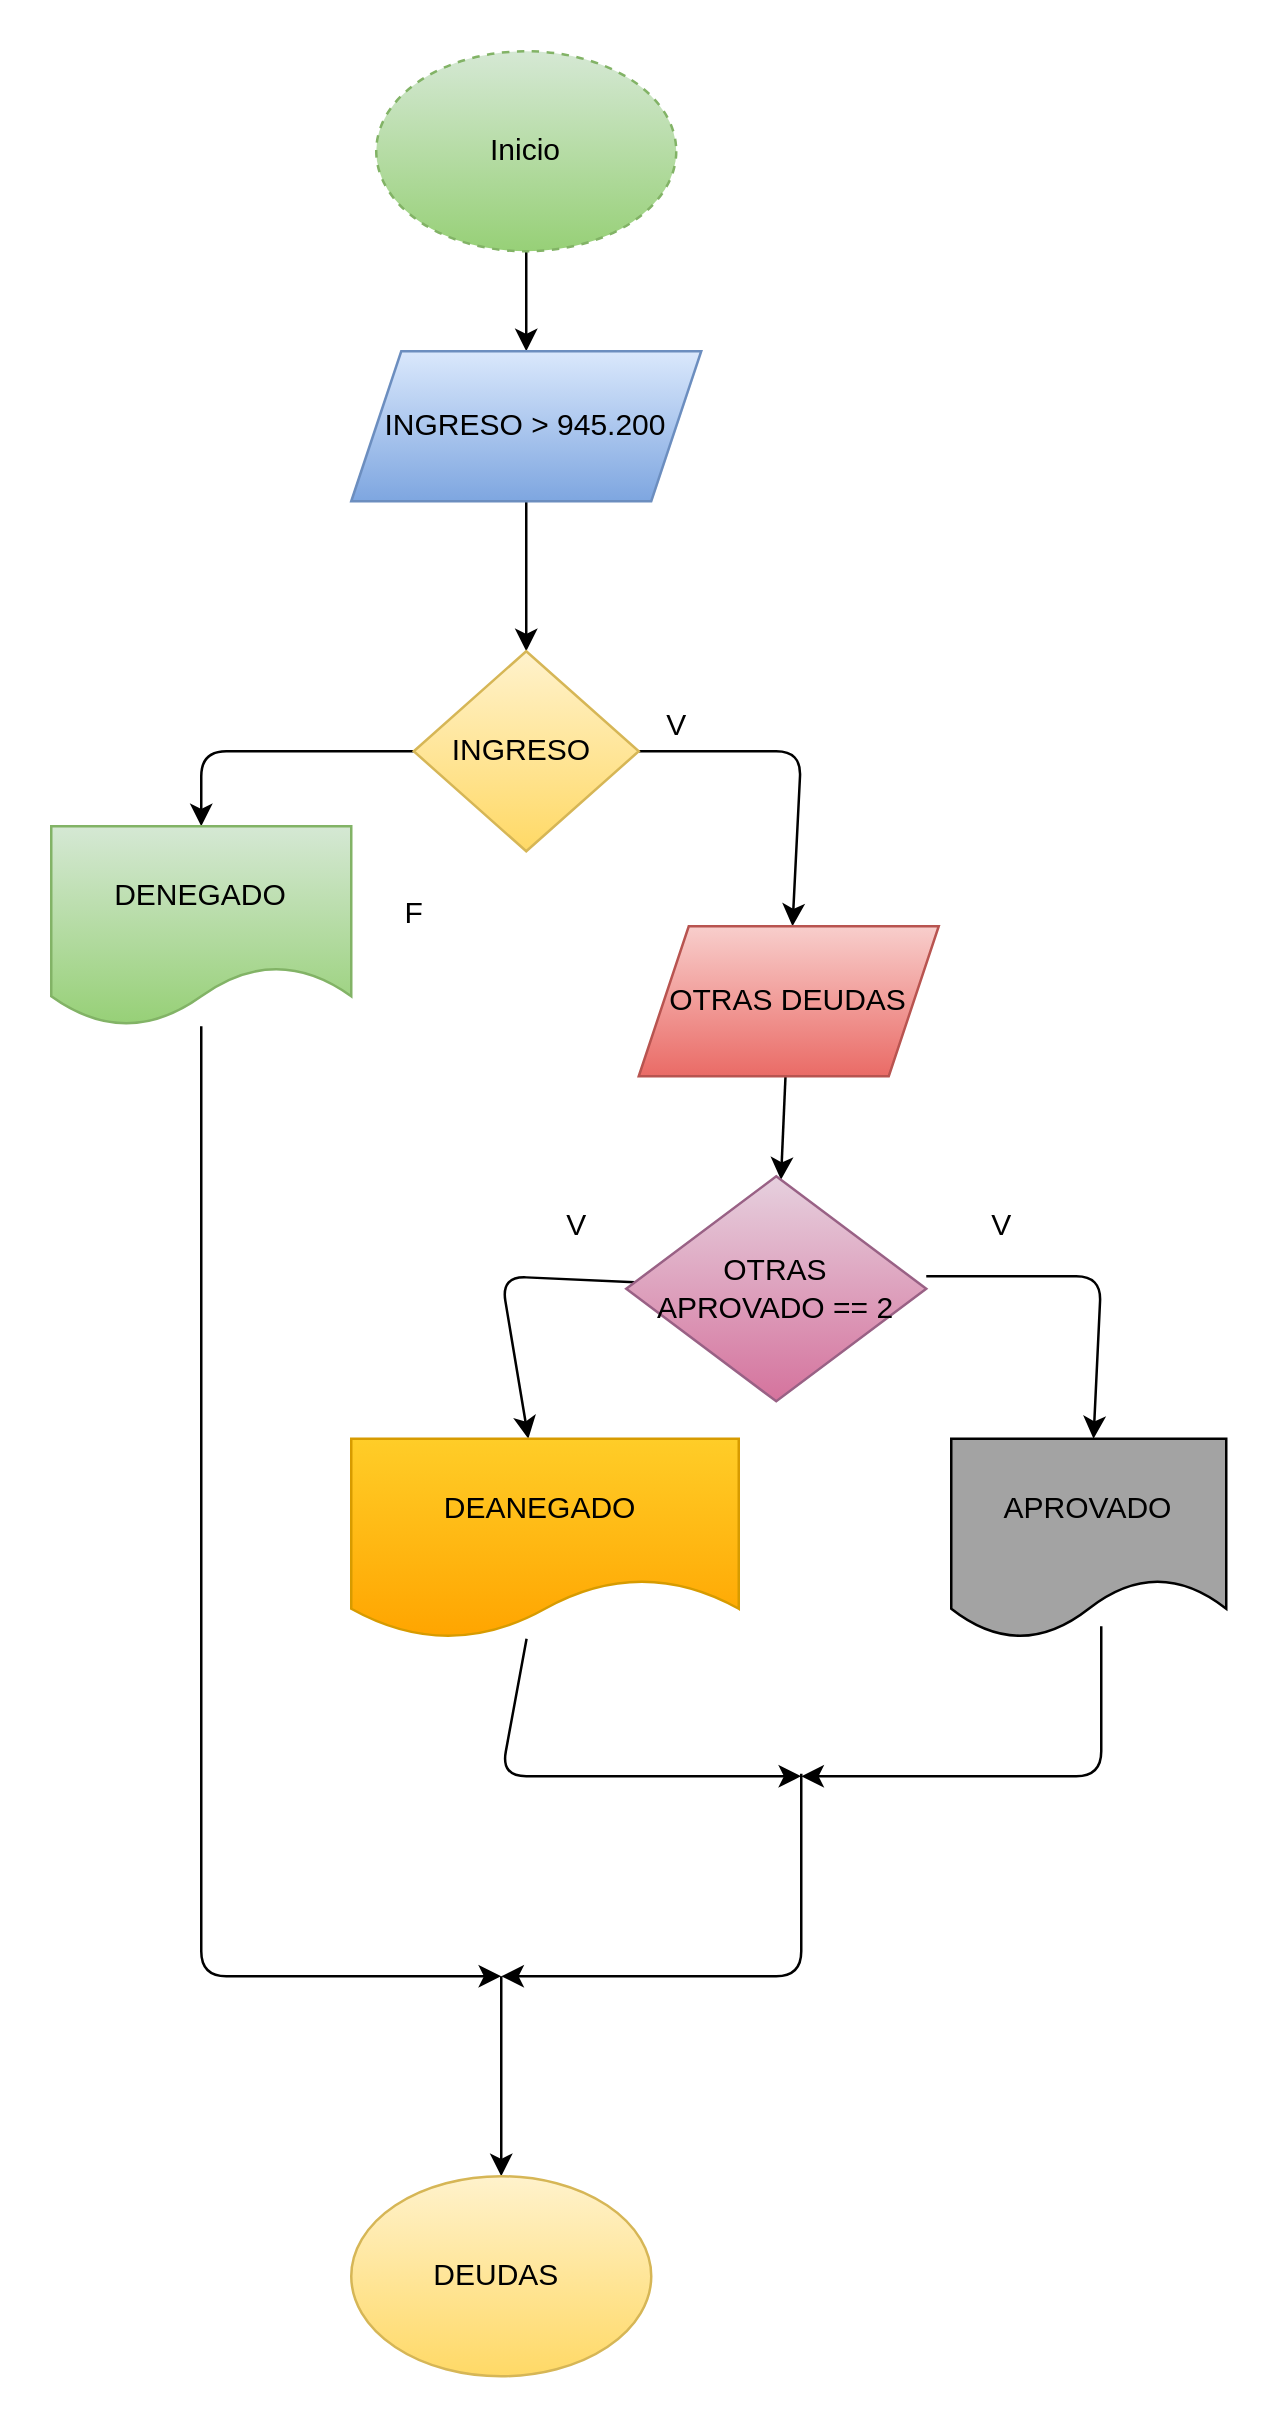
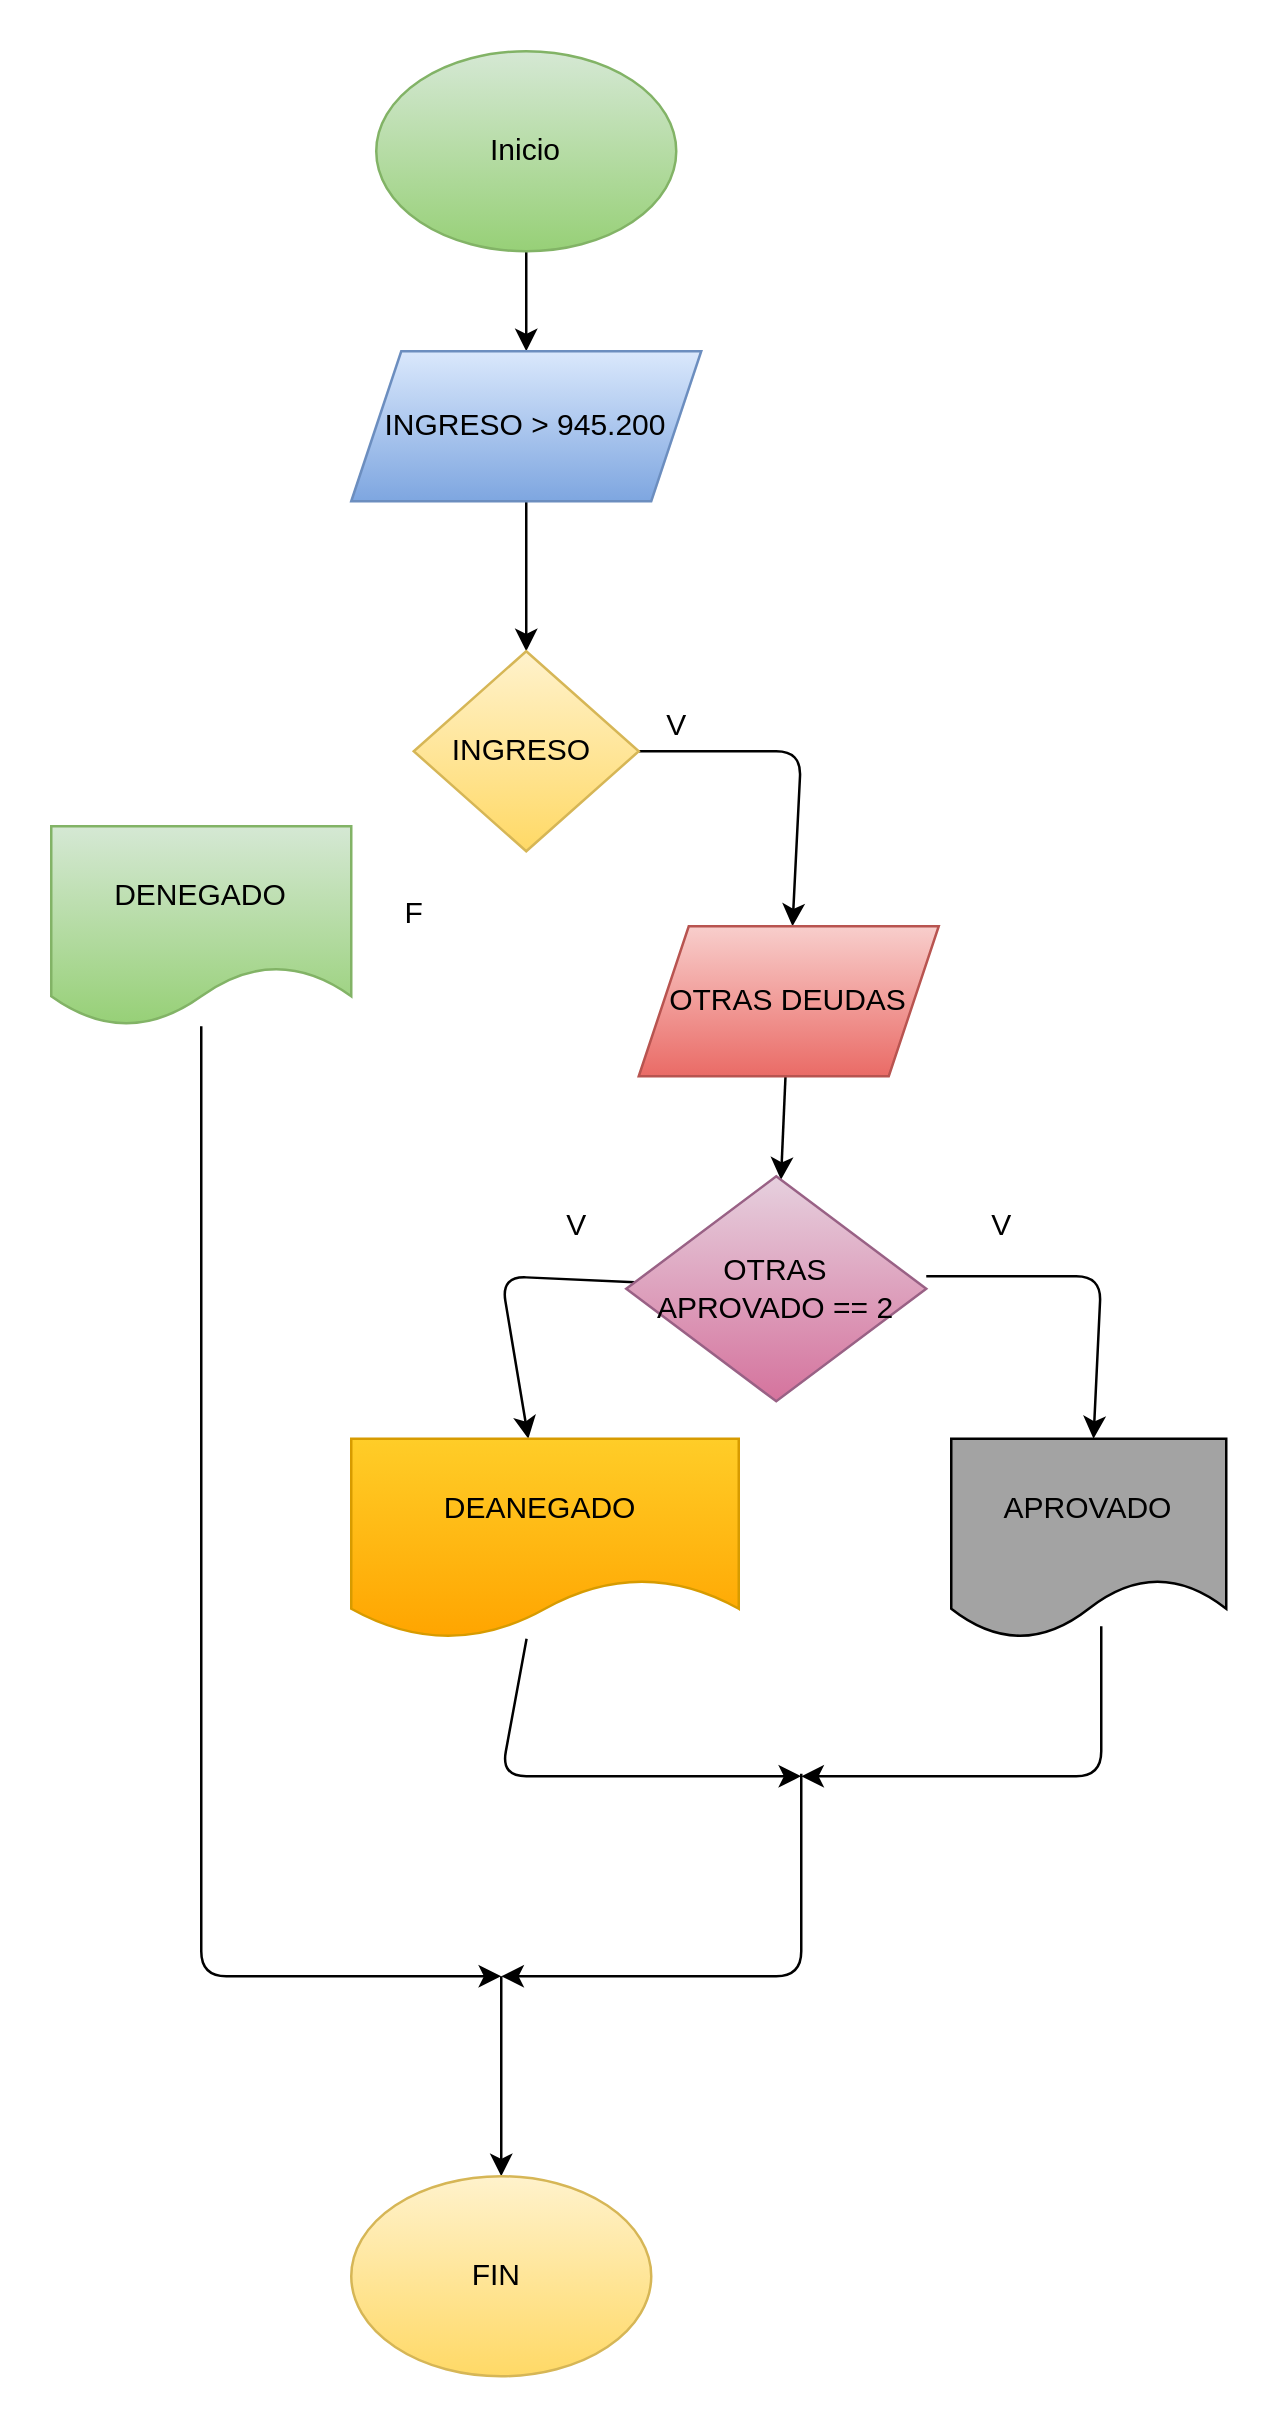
  <mxCell id="0" />
  <mxCell id="1" parent="0" />
  <mxCell id="2" value="" style="edgeStyle=none;html=1;" edge="1" parent="1" source="3" target="5"><mxGeometry relative="1" as="geometry" /></mxCell>
- <mxCell id="3" value="&lt;font color=&quot;#000000&quot;&gt;Inicio&lt;/font&gt;" style="ellipse;whiteSpace=wrap;html=1;fillColor=#d5e8d4;strokeColor=#82b366;gradientColor=#97d077;dashed=1;" vertex="1" parent="1"><mxGeometry x="150" y="20" width="120" height="80" as="geometry" /></mxCell>
+ <mxCell id="3" value="&lt;font color=&quot;#000000&quot;&gt;Inicio&lt;/font&gt;" style="ellipse;whiteSpace=wrap;html=1;fillColor=#d5e8d4;strokeColor=#82b366;gradientColor=#97d077;" vertex="1" parent="1"><mxGeometry x="150" y="20" width="120" height="80" as="geometry" /></mxCell>
  <mxCell id="4" value="" style="edgeStyle=none;html=1;" edge="1" parent="1" source="5" target="8"><mxGeometry relative="1" as="geometry" /></mxCell>
  <mxCell id="5" value="&lt;font color=&quot;#000000&quot;&gt;INGRESO &amp;gt; 945.200&lt;/font&gt;" style="shape=parallelogram;perimeter=parallelogramPerimeter;whiteSpace=wrap;html=1;fixedSize=1;fillColor=#dae8fc;gradientColor=#7ea6e0;strokeColor=#6c8ebf;" vertex="1" parent="1"><mxGeometry x="140" y="140" width="140" height="60" as="geometry" /></mxCell>
  <mxCell id="6" value="" style="edgeStyle=none;html=1;" edge="1" parent="1" source="8" target="10"><mxGeometry relative="1" as="geometry"><Array as="points"><mxPoint x="320" y="300" /></Array></mxGeometry></mxCell>
- <mxCell id="7" value="" style="edgeStyle=none;html=1;" edge="1" parent="1" source="8" target="12"><mxGeometry relative="1" as="geometry"><Array as="points"><mxPoint x="80" y="300" /></Array></mxGeometry></mxCell>
  <mxCell id="8" value="&lt;font color=&quot;#000000&quot;&gt;INGRESO&amp;nbsp;&lt;/font&gt;" style="rhombus;whiteSpace=wrap;html=1;fillColor=#fff2cc;gradientColor=#ffd966;strokeColor=#d6b656;" vertex="1" parent="1"><mxGeometry x="165" y="260" width="90" height="80" as="geometry" /></mxCell>
  <mxCell id="9" value="" style="edgeStyle=none;html=1;" edge="1" parent="1" source="10" target="17"><mxGeometry relative="1" as="geometry" /></mxCell>
  <mxCell id="10" value="&lt;font color=&quot;#000000&quot;&gt;OTRAS DEUDAS&lt;/font&gt;" style="shape=parallelogram;perimeter=parallelogramPerimeter;whiteSpace=wrap;html=1;fixedSize=1;fillColor=#f8cecc;gradientColor=#ea6b66;strokeColor=#b85450;" vertex="1" parent="1"><mxGeometry x="255" y="370" width="120" height="60" as="geometry" /></mxCell>
  <mxCell id="11" value="" style="edgeStyle=none;html=1;" edge="1" parent="1" source="12"><mxGeometry relative="1" as="geometry"><mxPoint x="200" y="790" as="targetPoint" /><Array as="points"><mxPoint x="80" y="790" /></Array></mxGeometry></mxCell>
  <mxCell id="12" value="&lt;font color=&quot;#000000&quot;&gt;DENEGADO&lt;/font&gt;" style="shape=document;whiteSpace=wrap;html=1;boundedLbl=1;fillColor=#d5e8d4;gradientColor=#97d077;strokeColor=#82b366;" vertex="1" parent="1"><mxGeometry x="20" y="330" width="120" height="80" as="geometry" /></mxCell>
  <mxCell id="13" value="V" style="text;html=1;align=center;verticalAlign=middle;resizable=0;points=[];autosize=1;strokeColor=none;fillColor=none;" vertex="1" parent="1"><mxGeometry x="260" y="280" width="20" height="20" as="geometry" /></mxCell>
  <mxCell id="14" value="F" style="text;html=1;align=center;verticalAlign=middle;resizable=0;points=[];autosize=1;strokeColor=none;fillColor=none;" vertex="1" parent="1"><mxGeometry x="155" y="355" width="20" height="20" as="geometry" /></mxCell>
  <mxCell id="15" value="" style="edgeStyle=none;html=1;" edge="1" parent="1" target="19"><mxGeometry relative="1" as="geometry"><mxPoint x="370" y="510" as="sourcePoint" /><Array as="points"><mxPoint x="440" y="510" /></Array></mxGeometry></mxCell>
  <mxCell id="16" value="" style="edgeStyle=none;html=1;" edge="1" parent="1" source="17" target="21"><mxGeometry relative="1" as="geometry"><Array as="points"><mxPoint x="200" y="510" /></Array></mxGeometry></mxCell>
  <mxCell id="17" value="&lt;font color=&quot;#000000&quot;&gt;OTRAS &lt;br&gt;APROVADO == 2&lt;/font&gt;" style="rhombus;whiteSpace=wrap;html=1;fillColor=#e6d0de;gradientColor=#d5739d;strokeColor=#996185;" vertex="1" parent="1"><mxGeometry x="250" y="470" width="120" height="90" as="geometry" /></mxCell>
  <mxCell id="18" value="" style="edgeStyle=none;html=1;" edge="1" parent="1"><mxGeometry relative="1" as="geometry"><mxPoint x="440" y="650" as="sourcePoint" /><mxPoint x="320" y="710" as="targetPoint" /><Array as="points"><mxPoint x="440" y="710" /></Array></mxGeometry></mxCell>
  <mxCell id="19" value="&lt;font color=&quot;#000000&quot;&gt;APROVADO&lt;/font&gt;" style="shape=document;whiteSpace=wrap;html=1;boundedLbl=1;fillColor=#A3A3A3;" vertex="1" parent="1"><mxGeometry x="380" y="575" width="110" height="80" as="geometry" /></mxCell>
  <mxCell id="20" value="" style="edgeStyle=none;html=1;" edge="1" parent="1" source="21"><mxGeometry relative="1" as="geometry"><mxPoint x="320" y="710" as="targetPoint" /><Array as="points"><mxPoint x="200" y="710" /></Array></mxGeometry></mxCell>
  <mxCell id="21" value="&lt;font color=&quot;#000000&quot;&gt;DEANEGADO&amp;nbsp;&lt;/font&gt;" style="shape=document;whiteSpace=wrap;html=1;boundedLbl=1;fillColor=#ffcd28;gradientColor=#ffa500;strokeColor=#d79b00;" vertex="1" parent="1"><mxGeometry x="140" y="575" width="155" height="80" as="geometry" /></mxCell>
  <mxCell id="22" value="" style="edgeStyle=none;html=1;" edge="1" parent="1"><mxGeometry relative="1" as="geometry"><mxPoint x="320" y="709" as="sourcePoint" /><mxPoint x="200" y="790" as="targetPoint" /><Array as="points"><mxPoint x="320" y="790" /></Array></mxGeometry></mxCell>
  <mxCell id="23" value="" style="edgeStyle=none;html=1;" edge="1" parent="1"><mxGeometry relative="1" as="geometry"><mxPoint x="200" y="790" as="sourcePoint" /><mxPoint x="200" y="870" as="targetPoint" /></mxGeometry></mxCell>
- <mxCell id="24" value="&lt;font color=&quot;#000000&quot;&gt;DEUDAS&amp;nbsp;&lt;/font&gt;" style="ellipse;whiteSpace=wrap;html=1;fillColor=#fff2cc;gradientColor=#ffd966;strokeColor=#d6b656;" vertex="1" parent="1"><mxGeometry x="140" y="870" width="120" height="80" as="geometry" /></mxCell>
+ <mxCell id="24" value="&lt;font color=&quot;#000000&quot;&gt;FIN&amp;nbsp;&lt;/font&gt;" style="ellipse;whiteSpace=wrap;html=1;fillColor=#fff2cc;gradientColor=#ffd966;strokeColor=#d6b656;" vertex="1" parent="1"><mxGeometry x="140" y="870" width="120" height="80" as="geometry" /></mxCell>
  <mxCell id="25" value="V" style="text;html=1;align=center;verticalAlign=middle;resizable=0;points=[];autosize=1;strokeColor=none;fillColor=none;" vertex="1" parent="1"><mxGeometry x="390" y="480" width="20" height="20" as="geometry" /></mxCell>
  <mxCell id="26" value="V" style="text;html=1;align=center;verticalAlign=middle;resizable=0;points=[];autosize=1;strokeColor=none;fillColor=none;" vertex="1" parent="1"><mxGeometry x="220" y="480" width="20" height="20" as="geometry" /></mxCell>
